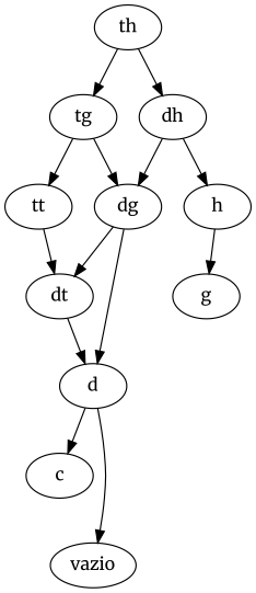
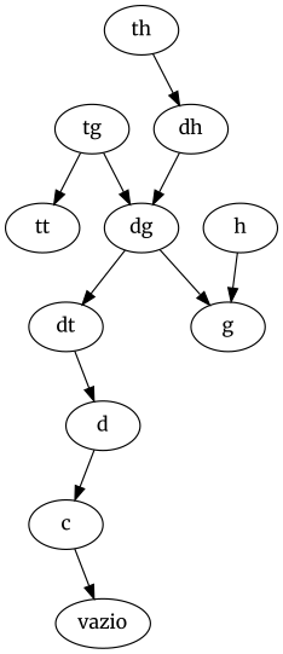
  digraph {
    fontname=Merriweather
    node [fontname=Merriweather]
    edge [fontname=Merriweather]
    d
    c
    vazio
    h
    g
    th
    tg
    dh
    dg
    tt
    dt
    d -> c
-   d -> vazio
+   c -> vazio
    h -> g
-   th -> tg
    th -> dh
    tg -> dg
    tg -> tt
-   dh -> h
    dh -> dg
-   dg -> d
+   dg -> g
    dg -> dt
-   tt -> dt
    dt -> d
  }
